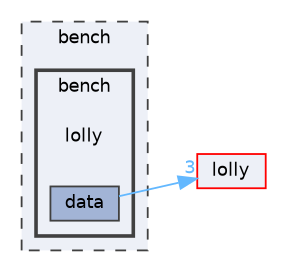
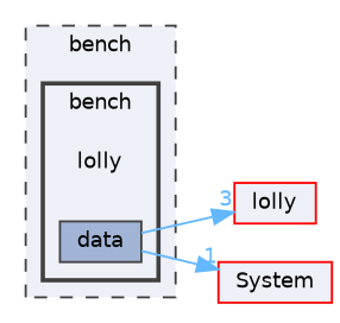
  digraph {
    compound=true
    rankdir=LR
    node [fontname=Helvetica fontsize=10 shape=box color=red fillcolor="#edf0f7" style=filled]
    edge [color=steelblue1 fontcolor=steelblue1 fontname=Helvetica fontsize=10 labeldistance=1.5 labelfontname=Helvetica labelfontsize=10]
    n1 [height=0.2 label=lolly shape=plaintext width=0.4 color="" fillcolor="" style=""]
    n2 [color=grey25 fillcolor="#a2b4d6" height=0.2 label=data width=0.4]
    n3 [height=0.2 label=lolly width=0.4]
+   n4 [height=0.2 label=System width=0.4]
    subgraph cluster_1 {
      bgcolor="#edf0f7"
      fontname=Helvetica
      fontsize=10
      label=bench
      pencolor=grey25
      style="filled,dashed"
      subgraph cluster_2 {
        bgcolor="#edf0f7"
        fontname=Helvetica
        fontsize=10
        pencolor=grey25
        style="filled,bold"
        n1
        n2
      }
    }
    n2 -> n3 [headlabel=3]
+   n2 -> n4 [headlabel=1]
  }
